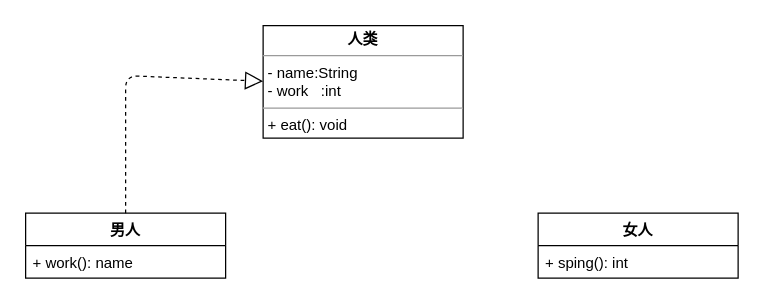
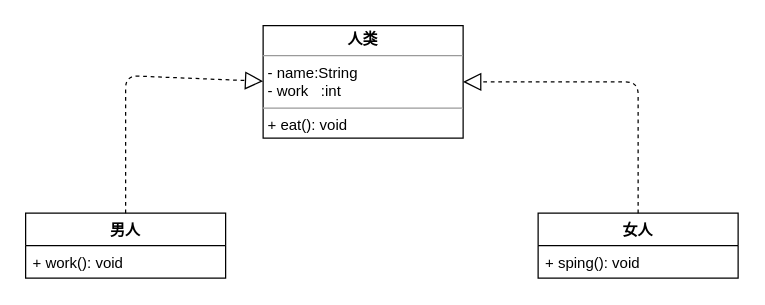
  <mxCell id="0" />
  <mxCell id="1" parent="0" />
  <mxCell id="2" value="&lt;p style=&quot;margin: 0px ; margin-top: 4px ; text-align: center&quot;&gt;&lt;b&gt;人类&lt;/b&gt;&lt;/p&gt;&lt;hr size=&quot;1&quot;&gt;&lt;p style=&quot;margin: 0px ; margin-left: 4px&quot;&gt;- name:String&lt;/p&gt;&lt;p style=&quot;margin: 0px ; margin-left: 4px&quot;&gt;- work&amp;nbsp; &amp;nbsp;:int&lt;/p&gt;&lt;hr size=&quot;1&quot;&gt;&lt;p style=&quot;margin: 0px ; margin-left: 4px&quot;&gt;+ eat(): void&lt;/p&gt;" style="verticalAlign=top;align=left;overflow=fill;fontSize=12;fontFamily=Helvetica;html=1;" vertex="1" parent="1"><mxGeometry x="210" y="20" width="160" height="90" as="geometry" /></mxCell>
  <mxCell id="3" value="男人" style="swimlane;fontStyle=1;align=center;verticalAlign=top;childLayout=stackLayout;horizontal=1;startSize=26;horizontalStack=0;resizeParent=1;resizeParentMax=0;resizeLast=0;collapsible=1;marginBottom=0;" vertex="1" parent="1"><mxGeometry x="20" y="170" width="160" height="52" as="geometry" /></mxCell>
- <mxCell id="4" value="+ work(): name" style="text;strokeColor=none;fillColor=none;align=left;verticalAlign=top;spacingLeft=4;spacingRight=4;overflow=hidden;rotatable=0;points=[[0,0.5],[1,0.5]];portConstraint=eastwest;" vertex="1" parent="3"><mxGeometry y="26" width="160" height="26" as="geometry" /></mxCell>
+ <mxCell id="4" value="+ work(): void" style="text;strokeColor=none;fillColor=none;align=left;verticalAlign=top;spacingLeft=4;spacingRight=4;overflow=hidden;rotatable=0;points=[[0,0.5],[1,0.5]];portConstraint=eastwest;" vertex="1" parent="3"><mxGeometry y="26" width="160" height="26" as="geometry" /></mxCell>
  <mxCell id="5" value="女人" style="swimlane;fontStyle=1;align=center;verticalAlign=top;childLayout=stackLayout;horizontal=1;startSize=26;horizontalStack=0;resizeParent=1;resizeParentMax=0;resizeLast=0;collapsible=1;marginBottom=0;" vertex="1" parent="1"><mxGeometry x="430" y="170" width="160" height="52" as="geometry" /></mxCell>
- <mxCell id="6" value="+ sping(): int" style="text;strokeColor=none;fillColor=none;align=left;verticalAlign=top;spacingLeft=4;spacingRight=4;overflow=hidden;rotatable=0;points=[[0,0.5],[1,0.5]];portConstraint=eastwest;" vertex="1" parent="5"><mxGeometry y="26" width="160" height="26" as="geometry" /></mxCell>
+ <mxCell id="6" value="+ sping(): void" style="text;strokeColor=none;fillColor=none;align=left;verticalAlign=top;spacingLeft=4;spacingRight=4;overflow=hidden;rotatable=0;points=[[0,0.5],[1,0.5]];portConstraint=eastwest;" vertex="1" parent="5"><mxGeometry y="26" width="160" height="26" as="geometry" /></mxCell>
  <mxCell id="7" value="" style="endArrow=block;dashed=1;endFill=0;endSize=12;html=1;exitX=0.5;exitY=0;exitDx=0;exitDy=0;" edge="1" parent="1" source="3"><mxGeometry width="160" relative="1" as="geometry"><mxPoint x="50" y="64.5" as="sourcePoint" /><mxPoint x="210" y="64.5" as="targetPoint" /><Array as="points"><mxPoint x="100" y="60" /></Array></mxGeometry></mxCell>
+ <mxCell id="8" value="" style="endArrow=block;dashed=1;endFill=0;endSize=12;html=1;entryX=1;entryY=0.5;entryDx=0;entryDy=0;exitX=0.5;exitY=0;exitDx=0;exitDy=0;" edge="1" parent="1" source="5" target="2"><mxGeometry width="160" relative="1" as="geometry"><mxPoint x="20" y="250" as="sourcePoint" /><mxPoint x="180" y="250" as="targetPoint" /><Array as="points"><mxPoint x="510" y="65" /></Array></mxGeometry></mxCell>
